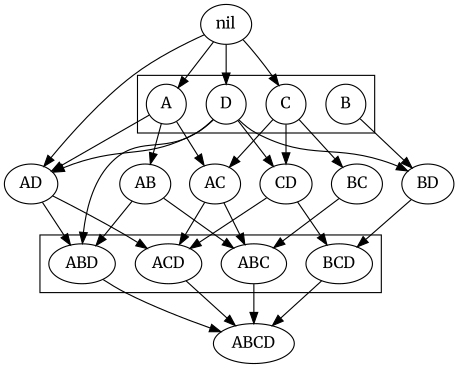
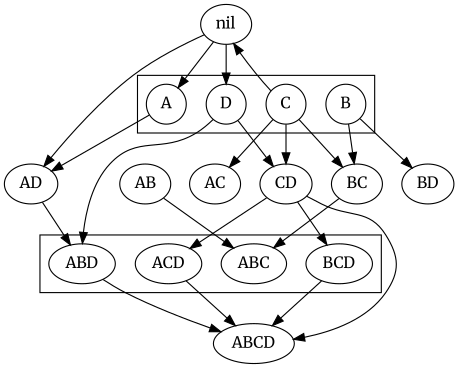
  digraph {
    fontname=Merriweather
    node [color="#000000" fillcolor=white fontname=Merriweather style=filled]
    edge [color="#000000" fontname=Merriweather style="-triangle 45"]
    A [height=0.5 texlbl="$A$" width=0.5]
    B [height=0.5 texlbl="$B$" width=0.5]
    C [height=0.5 texlbl="$C$" width=0.5]
    D [height=0.5 texlbl="$D$" width=0.5]
    ABC [height=0.5 texlbl="$A \wedge B \wedge C$" width=0.5]
    ABD [height=0.5 texlbl="$A \wedge B \wedge D$" width=0.5]
    ACD [height=0.5 texlbl="$A \wedge C \wedge D$" width=0.5]
    BCD [height=0.5 texlbl="$B \wedge C \wedge D$" width=0.5]
    AB [height=0.5 texlbl="$A \wedge B$" width=0.5]
    AC [height=0.5 texlbl="$A \wedge C$" width=0.5]
    AD [height=0.5 texlbl="$A \wedge D$" width=0.5]
    BC [height=0.5 texlbl="$B \wedge C$" width=0.5]
    BD [height=0.5 texlbl="$B \wedge D$" width=0.5]
    CD [height=0.5 texlbl="$C \wedge D$" width=0.5]
    ABCD [height=0.5 texlbl="$A \wedge B \wedge C \wedge D$" width=0.5]
    nil [height=0.5 texlbl="\emph{True}" width=0.5]
    subgraph cluster_1 {
      A
      B
      C
      D
    }
    subgraph cluster_2 {
      ABC
      ABD
      ACD
      BCD
    }
-   A -> AB
-   A -> AC
    A -> AD
+   B -> BC
    B -> BD
    C -> AC
    C -> BC
    C -> CD
    D -> ABD
-   D -> AD
-   D -> BD
    D -> CD
-   ABC -> ABCD
+   CD -> ABCD
    ABD -> ABCD
    ACD -> ABCD
    BCD -> ABCD
    AB -> ABC
-   AB -> ABD
-   AC -> ABC
-   AC -> ACD
    AD -> ABD
-   AD -> ACD
    BC -> ABC
-   BD -> BCD
    CD -> ACD
    CD -> BCD
    nil -> A
-   nil -> C
+   C -> nil
    nil -> D
    nil -> AD
  }
